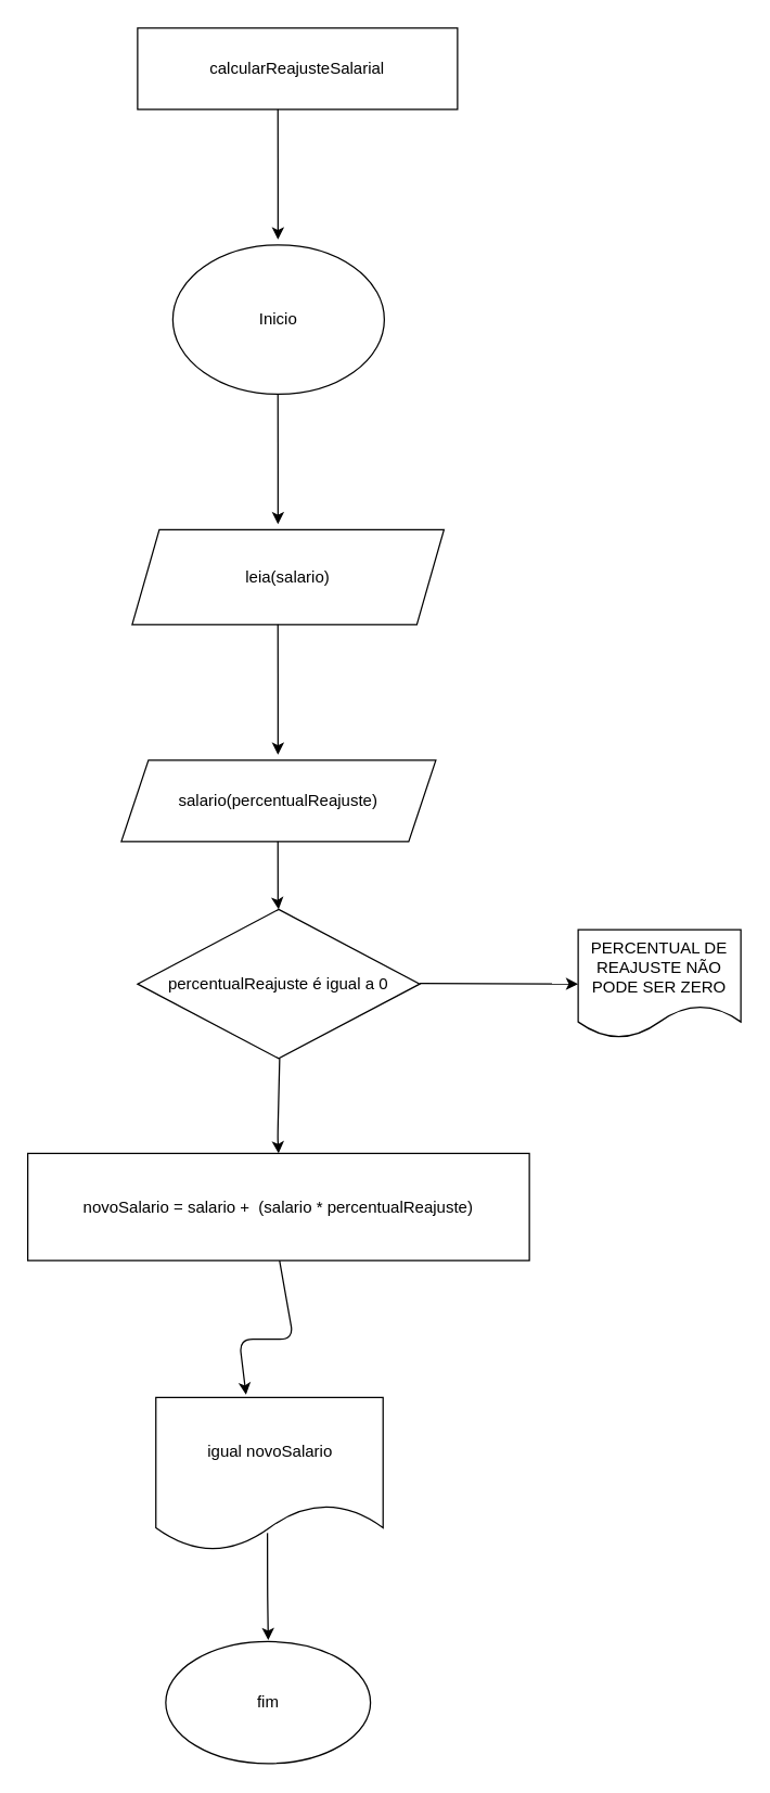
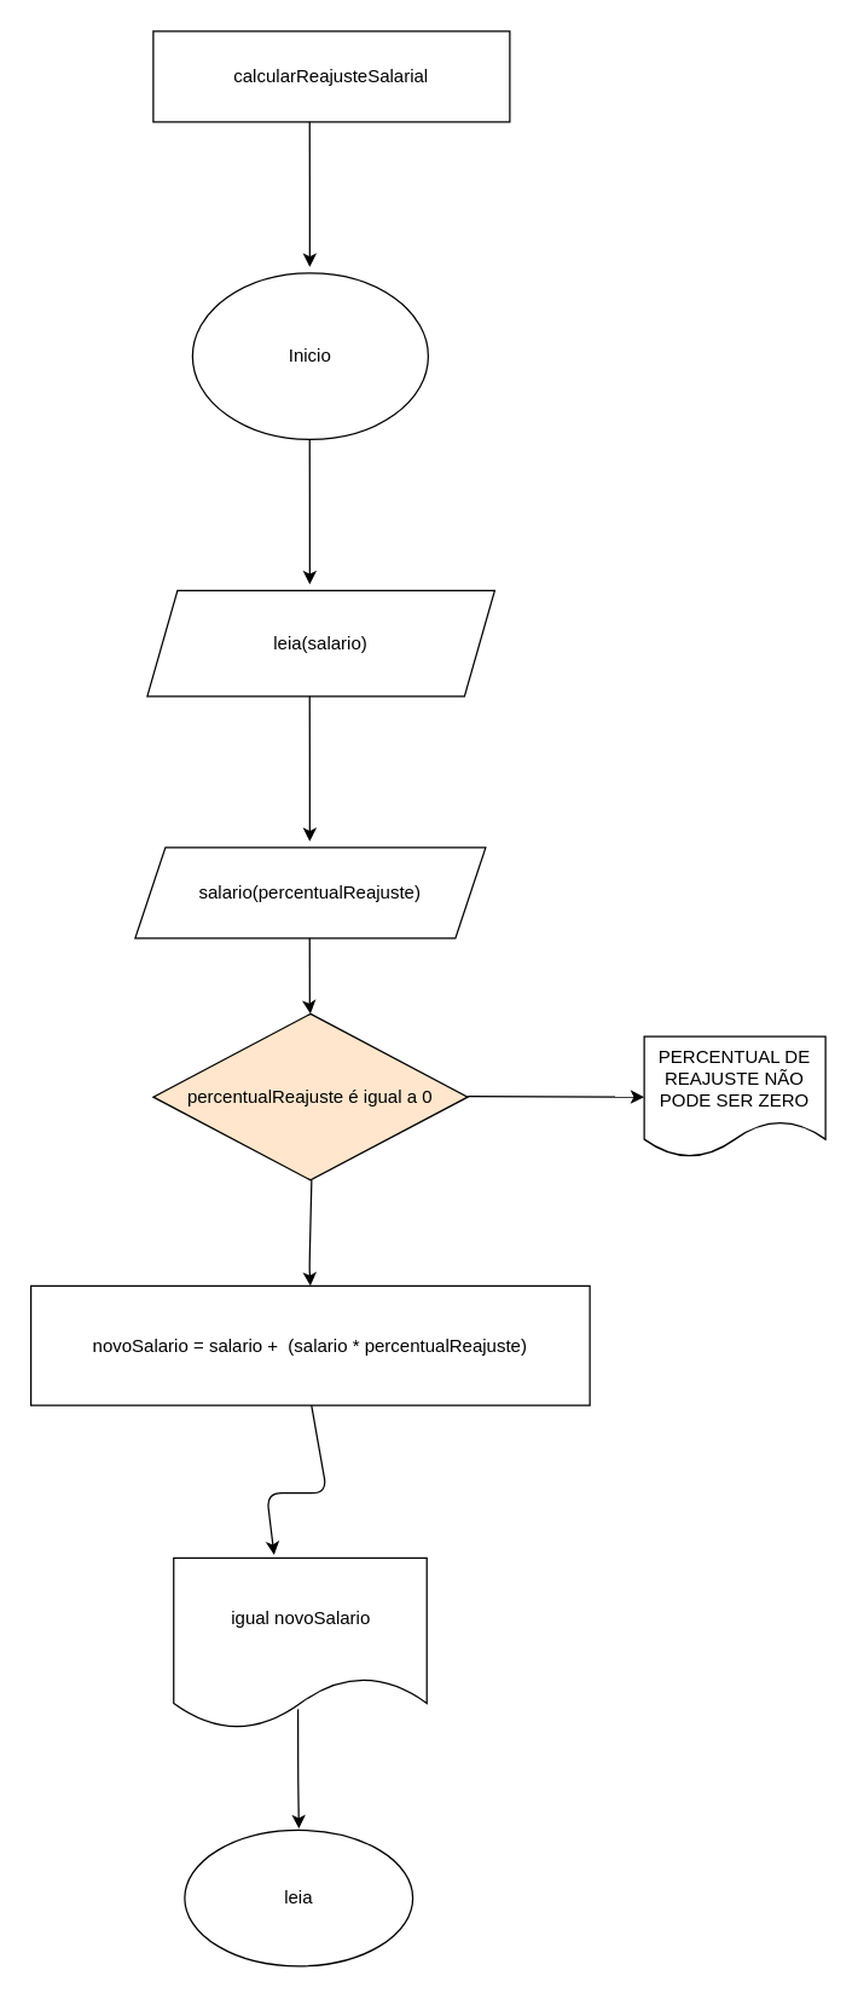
  <mxCell id="0" />
  <mxCell id="1" parent="0" />
  <mxCell id="2" value="calcularReajusteSalarial" style="rounded=0;whiteSpace=wrap;html=1;" parent="1" vertex="1"><mxGeometry x="101" y="20" width="236" height="60" as="geometry" /></mxCell>
  <mxCell id="3" value="Inicio" style="ellipse;whiteSpace=wrap;html=1;" parent="1" vertex="1"><mxGeometry x="127" y="180" width="156" height="110" as="geometry" /></mxCell>
  <mxCell id="4" value="leia(salario)" style="shape=parallelogram;perimeter=parallelogramPerimeter;whiteSpace=wrap;html=1;fixedSize=1;" parent="1" vertex="1"><mxGeometry x="97" y="390" width="230" height="70" as="geometry" /></mxCell>
  <mxCell id="5" value="" style="endArrow=classic;html=1;exitX=0.47;exitY=1.067;exitDx=0;exitDy=0;exitPerimeter=0;" parent="1" edge="1"><mxGeometry width="50" height="50" relative="1" as="geometry"><mxPoint x="204.5" y="290" as="sourcePoint" /><mxPoint x="204.58" y="385.98" as="targetPoint" /><Array as="points"><mxPoint x="204.58" y="335.98" /></Array></mxGeometry></mxCell>
  <mxCell id="6" value="" style="endArrow=classic;html=1;exitX=0.47;exitY=1.067;exitDx=0;exitDy=0;exitPerimeter=0;" parent="1" edge="1"><mxGeometry width="50" height="50" relative="1" as="geometry"><mxPoint x="204.5" y="460" as="sourcePoint" /><mxPoint x="204.58" y="555.98" as="targetPoint" /><Array as="points"><mxPoint x="204.58" y="505.98" /></Array></mxGeometry></mxCell>
  <mxCell id="7" value="salario(percentualReajuste)" style="shape=parallelogram;perimeter=parallelogramPerimeter;whiteSpace=wrap;html=1;fixedSize=1;" parent="1" vertex="1"><mxGeometry x="89" y="560" width="232" height="60" as="geometry" /></mxCell>
  <mxCell id="8" value="" style="endArrow=classic;html=1;exitX=0.47;exitY=1.067;exitDx=0;exitDy=0;exitPerimeter=0;" parent="1" edge="1"><mxGeometry width="50" height="50" relative="1" as="geometry"><mxPoint x="204.5" y="80" as="sourcePoint" /><mxPoint x="204.58" y="175.98" as="targetPoint" /><Array as="points"><mxPoint x="204.58" y="125.98" /></Array></mxGeometry></mxCell>
  <mxCell id="9" value="" style="endArrow=classic;html=1;exitX=0.47;exitY=1.067;exitDx=0;exitDy=0;exitPerimeter=0;" parent="1" edge="1"><mxGeometry width="50" height="50" relative="1" as="geometry"><mxPoint x="204.5" y="620" as="sourcePoint" /><mxPoint x="205" y="670" as="targetPoint" /><Array as="points"><mxPoint x="204.58" y="665.98" /></Array></mxGeometry></mxCell>
  <mxCell id="10" value="novoSalario = salario +&amp;nbsp; (salario * percentualReajuste)" style="rounded=0;whiteSpace=wrap;html=1;" parent="1" vertex="1"><mxGeometry x="20" y="850" width="370" height="79" as="geometry" /></mxCell>
  <mxCell id="11" value="igual novoSalario" style="shape=document;whiteSpace=wrap;html=1;boundedLbl=1;" parent="1" vertex="1"><mxGeometry x="114.5" y="1030" width="167.58" height="113.02" as="geometry" /></mxCell>
  <mxCell id="12" value="" style="endArrow=classic;html=1;exitX=0.47;exitY=1.067;exitDx=0;exitDy=0;exitPerimeter=0;" parent="1" edge="1"><mxGeometry width="50" height="50" relative="1" as="geometry"><mxPoint x="196.79" y="1130" as="sourcePoint" /><mxPoint x="197.394" y="1209" as="targetPoint" /><Array as="points"><mxPoint x="196.87" y="1175.98" /></Array></mxGeometry></mxCell>
- <mxCell id="13" value="fim" style="ellipse;whiteSpace=wrap;html=1;" parent="1" vertex="1"><mxGeometry x="121.79" y="1210" width="151" height="90" as="geometry" /></mxCell>
- <mxCell id="14" value="percentualReajuste é igual a 0" style="rhombus;whiteSpace=wrap;html=1;" parent="1" vertex="1"><mxGeometry x="101" y="670" width="208.15" height="110" as="geometry" /></mxCell>
+ <mxCell id="13" value="leia" style="ellipse;whiteSpace=wrap;html=1;" parent="1" vertex="1"><mxGeometry x="121.79" y="1210" width="151" height="90" as="geometry" /></mxCell>
+ <mxCell id="14" value="percentualReajuste é igual a 0" style="rhombus;whiteSpace=wrap;html=1;fillColor=#ffe6cc;" parent="1" vertex="1"><mxGeometry x="101" y="670" width="208.15" height="110" as="geometry" /></mxCell>
  <mxCell id="15" value="" style="endArrow=classic;html=1;" parent="1" edge="1"><mxGeometry width="50" height="50" relative="1" as="geometry"><mxPoint x="309.15" y="724.58" as="sourcePoint" /><mxPoint x="426" y="725" as="targetPoint" /></mxGeometry></mxCell>
  <mxCell id="16" value="PERCENTUAL DE REAJUSTE NÃO PODE SER ZERO" style="shape=document;whiteSpace=wrap;html=1;boundedLbl=1;" parent="1" vertex="1"><mxGeometry x="426" y="685" width="120" height="80" as="geometry" /></mxCell>
  <mxCell id="17" value="" style="endArrow=classic;html=1;exitX=0.5;exitY=1;exitDx=0;exitDy=0;" parent="1" edge="1"><mxGeometry width="50" height="50" relative="1" as="geometry"><mxPoint x="205.79" y="780" as="sourcePoint" /><mxPoint x="205" y="850" as="targetPoint" /><Array as="points"><mxPoint x="204.37" y="837.98" /></Array></mxGeometry></mxCell>
  <mxCell id="18" value="" style="endArrow=classic;html=1;exitX=0.5;exitY=1;exitDx=0;exitDy=0;" parent="1" edge="1"><mxGeometry width="50" height="50" relative="1" as="geometry"><mxPoint x="205.71" y="929" as="sourcePoint" /><mxPoint x="181" y="1028" as="targetPoint" /><Array as="points"><mxPoint x="216" y="987" /><mxPoint x="176" y="987" /></Array></mxGeometry></mxCell>
